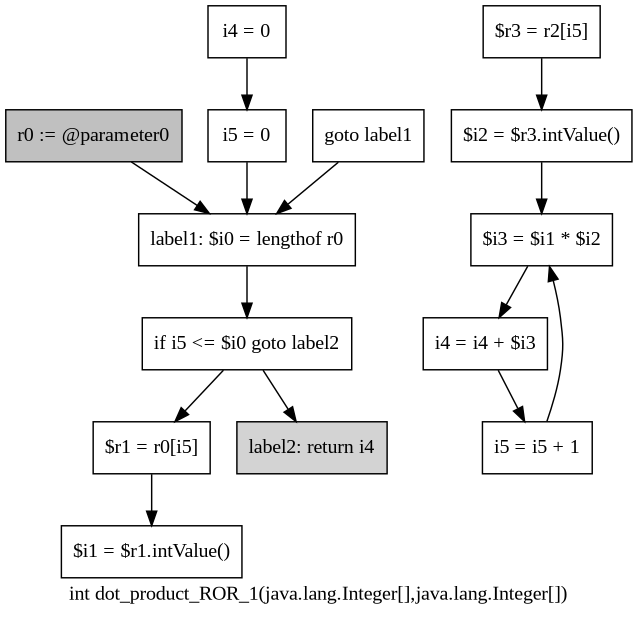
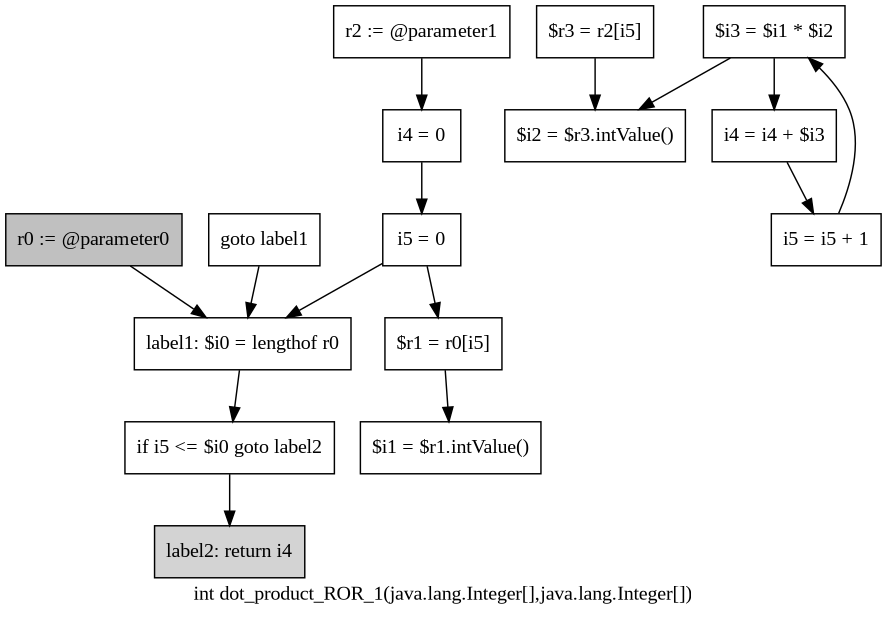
  digraph {
    fontname="Liberation Serif"
    label="int dot_product_ROR_1(java.lang.Integer[],java.lang.Integer[])"
    node [fontname="Liberation Serif" shape=box]
    edge [fontname="Liberation Serif"]
    n1 [fillcolor=gray label="r0 := @parameter0" style=filled]
    n2 [label="label1: $i0 = lengthof r0"]
+   n3 [label="r2 := @parameter1"]
    n4 [label="i4 = 0"]
    n5 [label="i5 = 0"]
    n6 [label="if i5 <= $i0 goto label2"]
    n7 [label="$r1 = r0[i5]"]
    n8 [fillcolor=lightgray label="label2: return i4" style=filled]
    n9 [label="$i1 = $r1.intValue()"]
    n10 [label="$r3 = r2[i5]"]
    n11 [label="$i2 = $r3.intValue()"]
    n12 [label="$i3 = $i1 * $i2"]
    n13 [label="i4 = i4 + $i3"]
    n14 [label="i5 = i5 + 1"]
    n15 [label="goto label1"]
    n1 -> n2
    n2 -> n6
+   n3 -> n4
    n4 -> n5
    n5 -> n2
-   n6 -> n7
+   n5 -> n7
    n6 -> n8
    n7 -> n9
    n10 -> n11
-   n11 -> n12
+   n12 -> n11
    n12 -> n13
    n13 -> n14
    n14 -> n12
    n15 -> n2
  }
